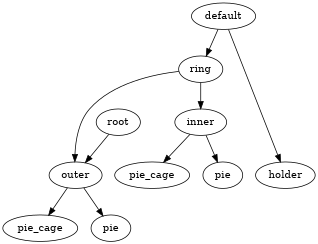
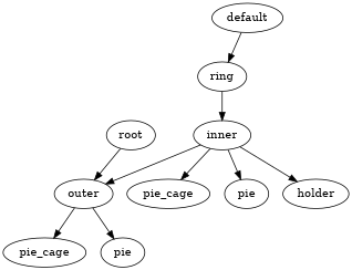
  digraph {
    n1 [label=root]
    n2 [label=outer]
    n3 [label=default]
    n4 [label=holder]
    n5 [label=ring]
    n6 [label=inner]
    n7 [label=pie_cage]
    n8 [label=pie]
    n9 [label=pie_cage]
    n10 [label=pie]
    n1 -> n2
    n2 -> n7
    n2 -> n8
-   n3 -> n4
+   n6 -> n4
    n3 -> n5
-   n5 -> n2
+   n6 -> n2
    n5 -> n6
    n6 -> n9
    n6 -> n10
  }
